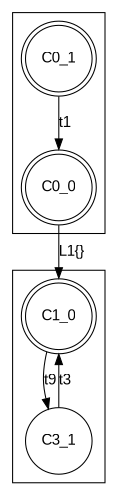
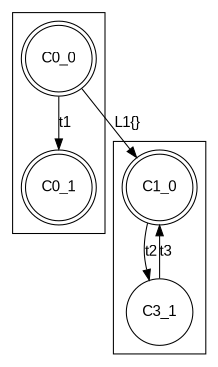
  digraph {
    compound=true
    fontname="Liberation Sans"
    node [fontname="Liberation Sans" shape=doublecircle]
    edge [fontname="Liberation Sans"]
    C0_0
    C0_1
    C1_0
    n4 [label=C3_1 shape=circle]
    subgraph cluster_1 {
      C0_0
      C0_1
    }
    subgraph cluster_2 {
      C1_0
      n4
    }
-   C0_1 -> C0_0 [label=t1]
+   C0_0 -> C0_1 [label=t1]
    C0_0 -> C1_0 [label="L1{}"]
-   C1_0 -> n4 [label=t9]
+   C1_0 -> n4 [label=t2]
    n4 -> C1_0 [label=t3]
  }
